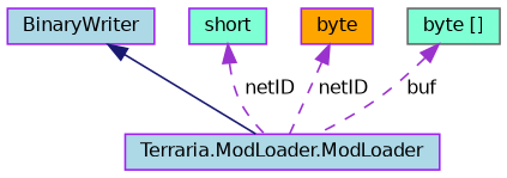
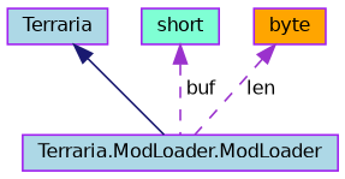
  digraph {
    node [color=purple fillcolor=lightblue fontname=Helvetica fontsize=10 shape=record style=filled]
    edge [color=darkorchid3 dir=back fontname=Helvetica fontsize=10 labelfontname=Helvetica labelfontsize=10 style=dashed]
    n1 [fontcolor=black height=0.2 label="Terraria.ModLoader.ModLoader" width=0.4]
-   n2 [height=0.2 label=BinaryWriter width=0.4]
+   n2 [height=0.2 label=Terraria width=0.4]
    n3 [fillcolor=aquamarine height=0.2 label=short width=0.4]
    n4 [fillcolor=orange height=0.2 label=byte width=0.4]
-   n5 [color=gray40 fillcolor=aquamarine height=0.2 label="byte []" width=0.4]
    n2 -> n1 [color=midnightblue style=solid]
-   n3 -> n1 [label=" netID"]
-   n4 -> n1 [label=" netID"]
-   n5 -> n1 [label=" buf"]
+   n3 -> n1 [label=" buf"]
+   n4 -> n1 [label=" len"]
  }
